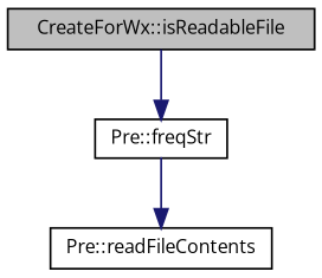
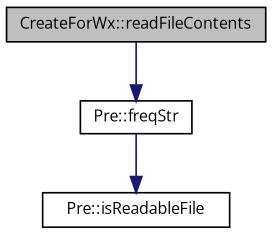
  digraph {
    fontname="Open Sans"
    rankdir=TB
    node [color=black fillcolor=white fontname="Open Sans" fontsize=10 shape=record style=filled]
    edge [color=midnightblue fontname="Open Sans" fontsize=10 labelfontname=Helvetica labelfontsize=10 style=solid]
-   n1 [fillcolor=grey75 fontcolor=black height=0.2 label="CreateForWx::isReadableFile" width=0.4]
+   n1 [fillcolor=grey75 fontcolor=black height=0.2 label="CreateForWx::readFileContents" width=0.4]
    n2 [height=0.2 label="Pre::freqStr" width=0.4]
-   n3 [height=0.2 label="Pre::readFileContents" width=0.4]
+   n3 [height=0.2 label="Pre::isReadableFile" width=0.4]
    n1 -> n2
    n2 -> n3
  }
